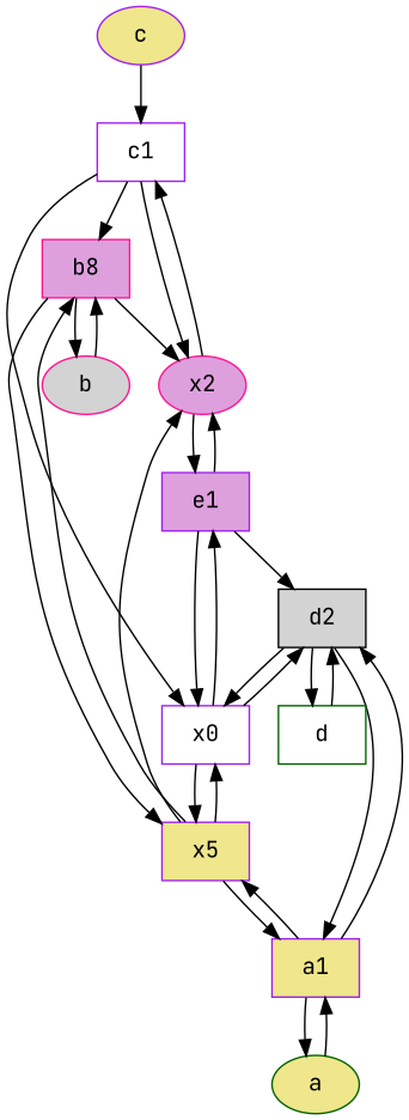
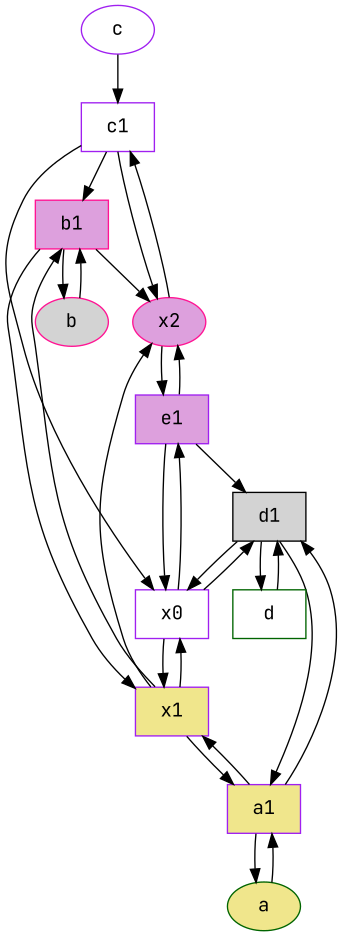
  digraph {
    fontname="JetBrains Mono"
    node [color=purple fillcolor=khaki fontname="JetBrains Mono" shape=box style=filled]
    edge [fontname="JetBrains Mono"]
-   c [shape=ellipse]
+   c [fillcolor=white shape=ellipse]
    c1 [fillcolor=white]
-   b1 [color=deeppink fillcolor=plum label=b8]
+   b1 [color=deeppink fillcolor=plum]
    x2 [color=deeppink fillcolor=plum shape=ellipse]
    x0 [fillcolor=white]
    b [color=deeppink fillcolor=lightgrey shape=ellipse]
-   x1 [label=x5]
+   x1
    e1 [fillcolor=plum]
    a [color=darkgreen shape=ellipse]
    a1
-   d1 [color=black fillcolor=lightgrey label=d2]
+   d1 [color=black fillcolor=lightgrey]
    d [color=darkgreen fillcolor=white]
    c -> c1
    c1 -> b1
    c1 -> x2
    c1 -> x0
    b1 -> x2
    b1 -> b
    b1 -> x1
    x2 -> c1
    x2 -> e1
    x0 -> x1
    x0 -> e1
    x0 -> d1
    b -> b1
    x1 -> b1
    x1 -> x2
    x1 -> x0
    x1 -> a1
    e1 -> x2
    e1 -> x0
    e1 -> d1
    a -> a1
    a1 -> x1
    a1 -> a
    a1 -> d1
    d1 -> x0
    d1 -> a1
    d1 -> d
    d -> d1
  }
